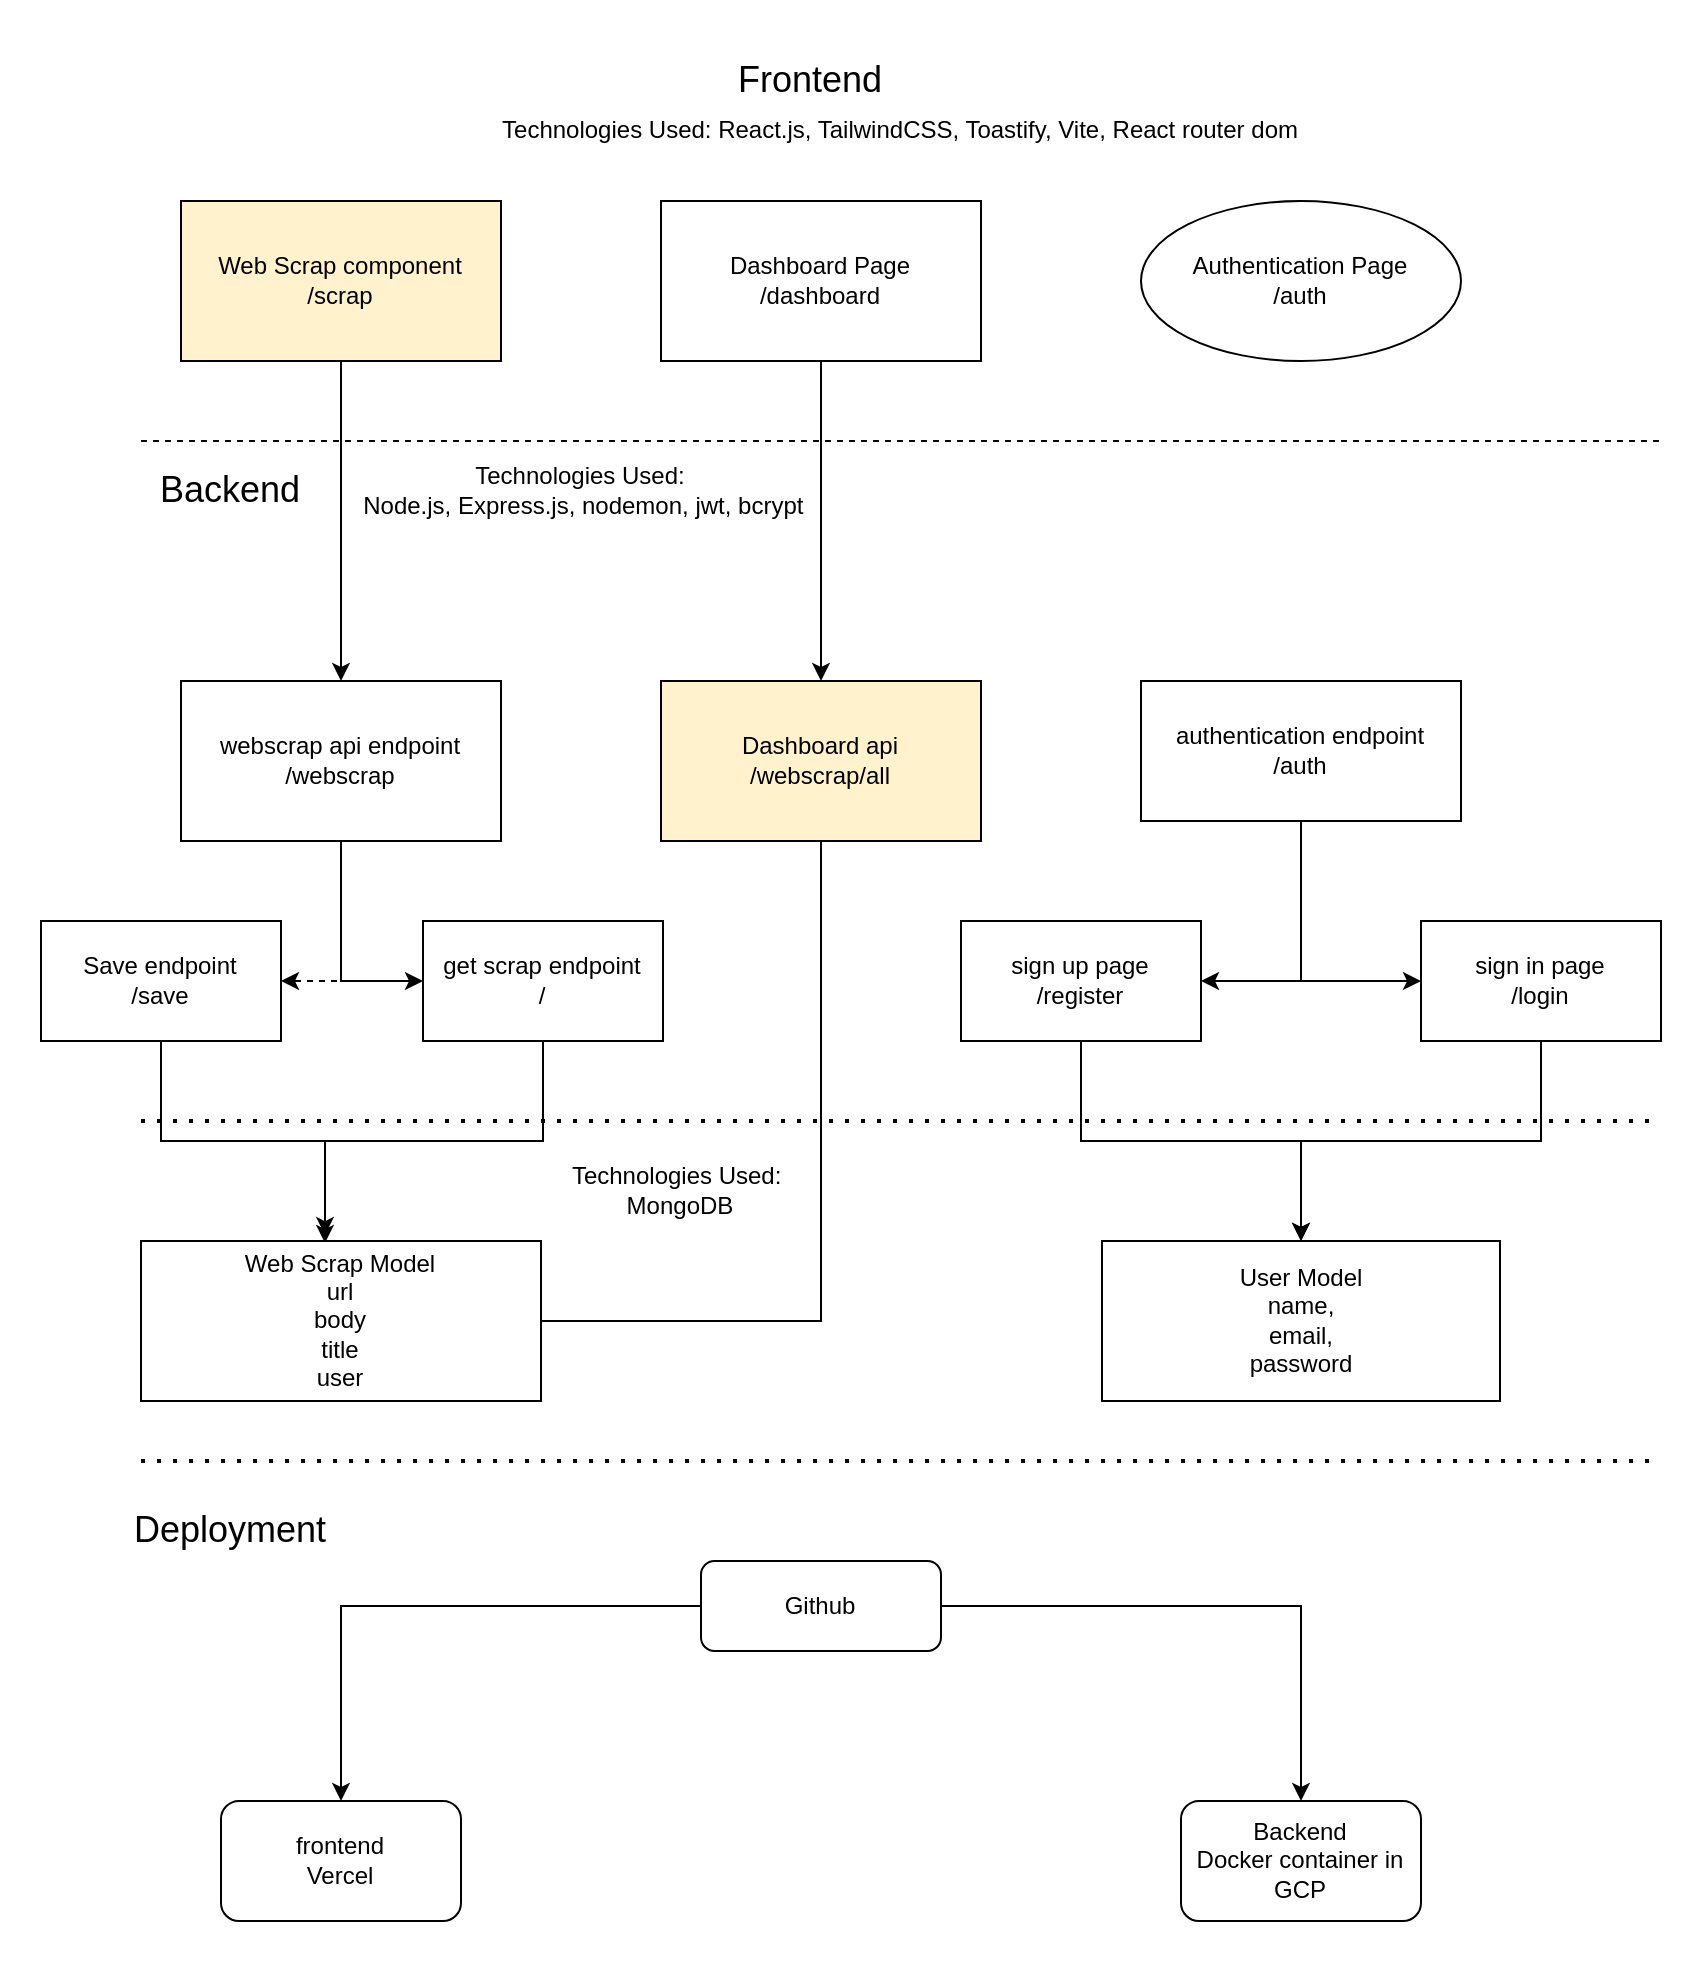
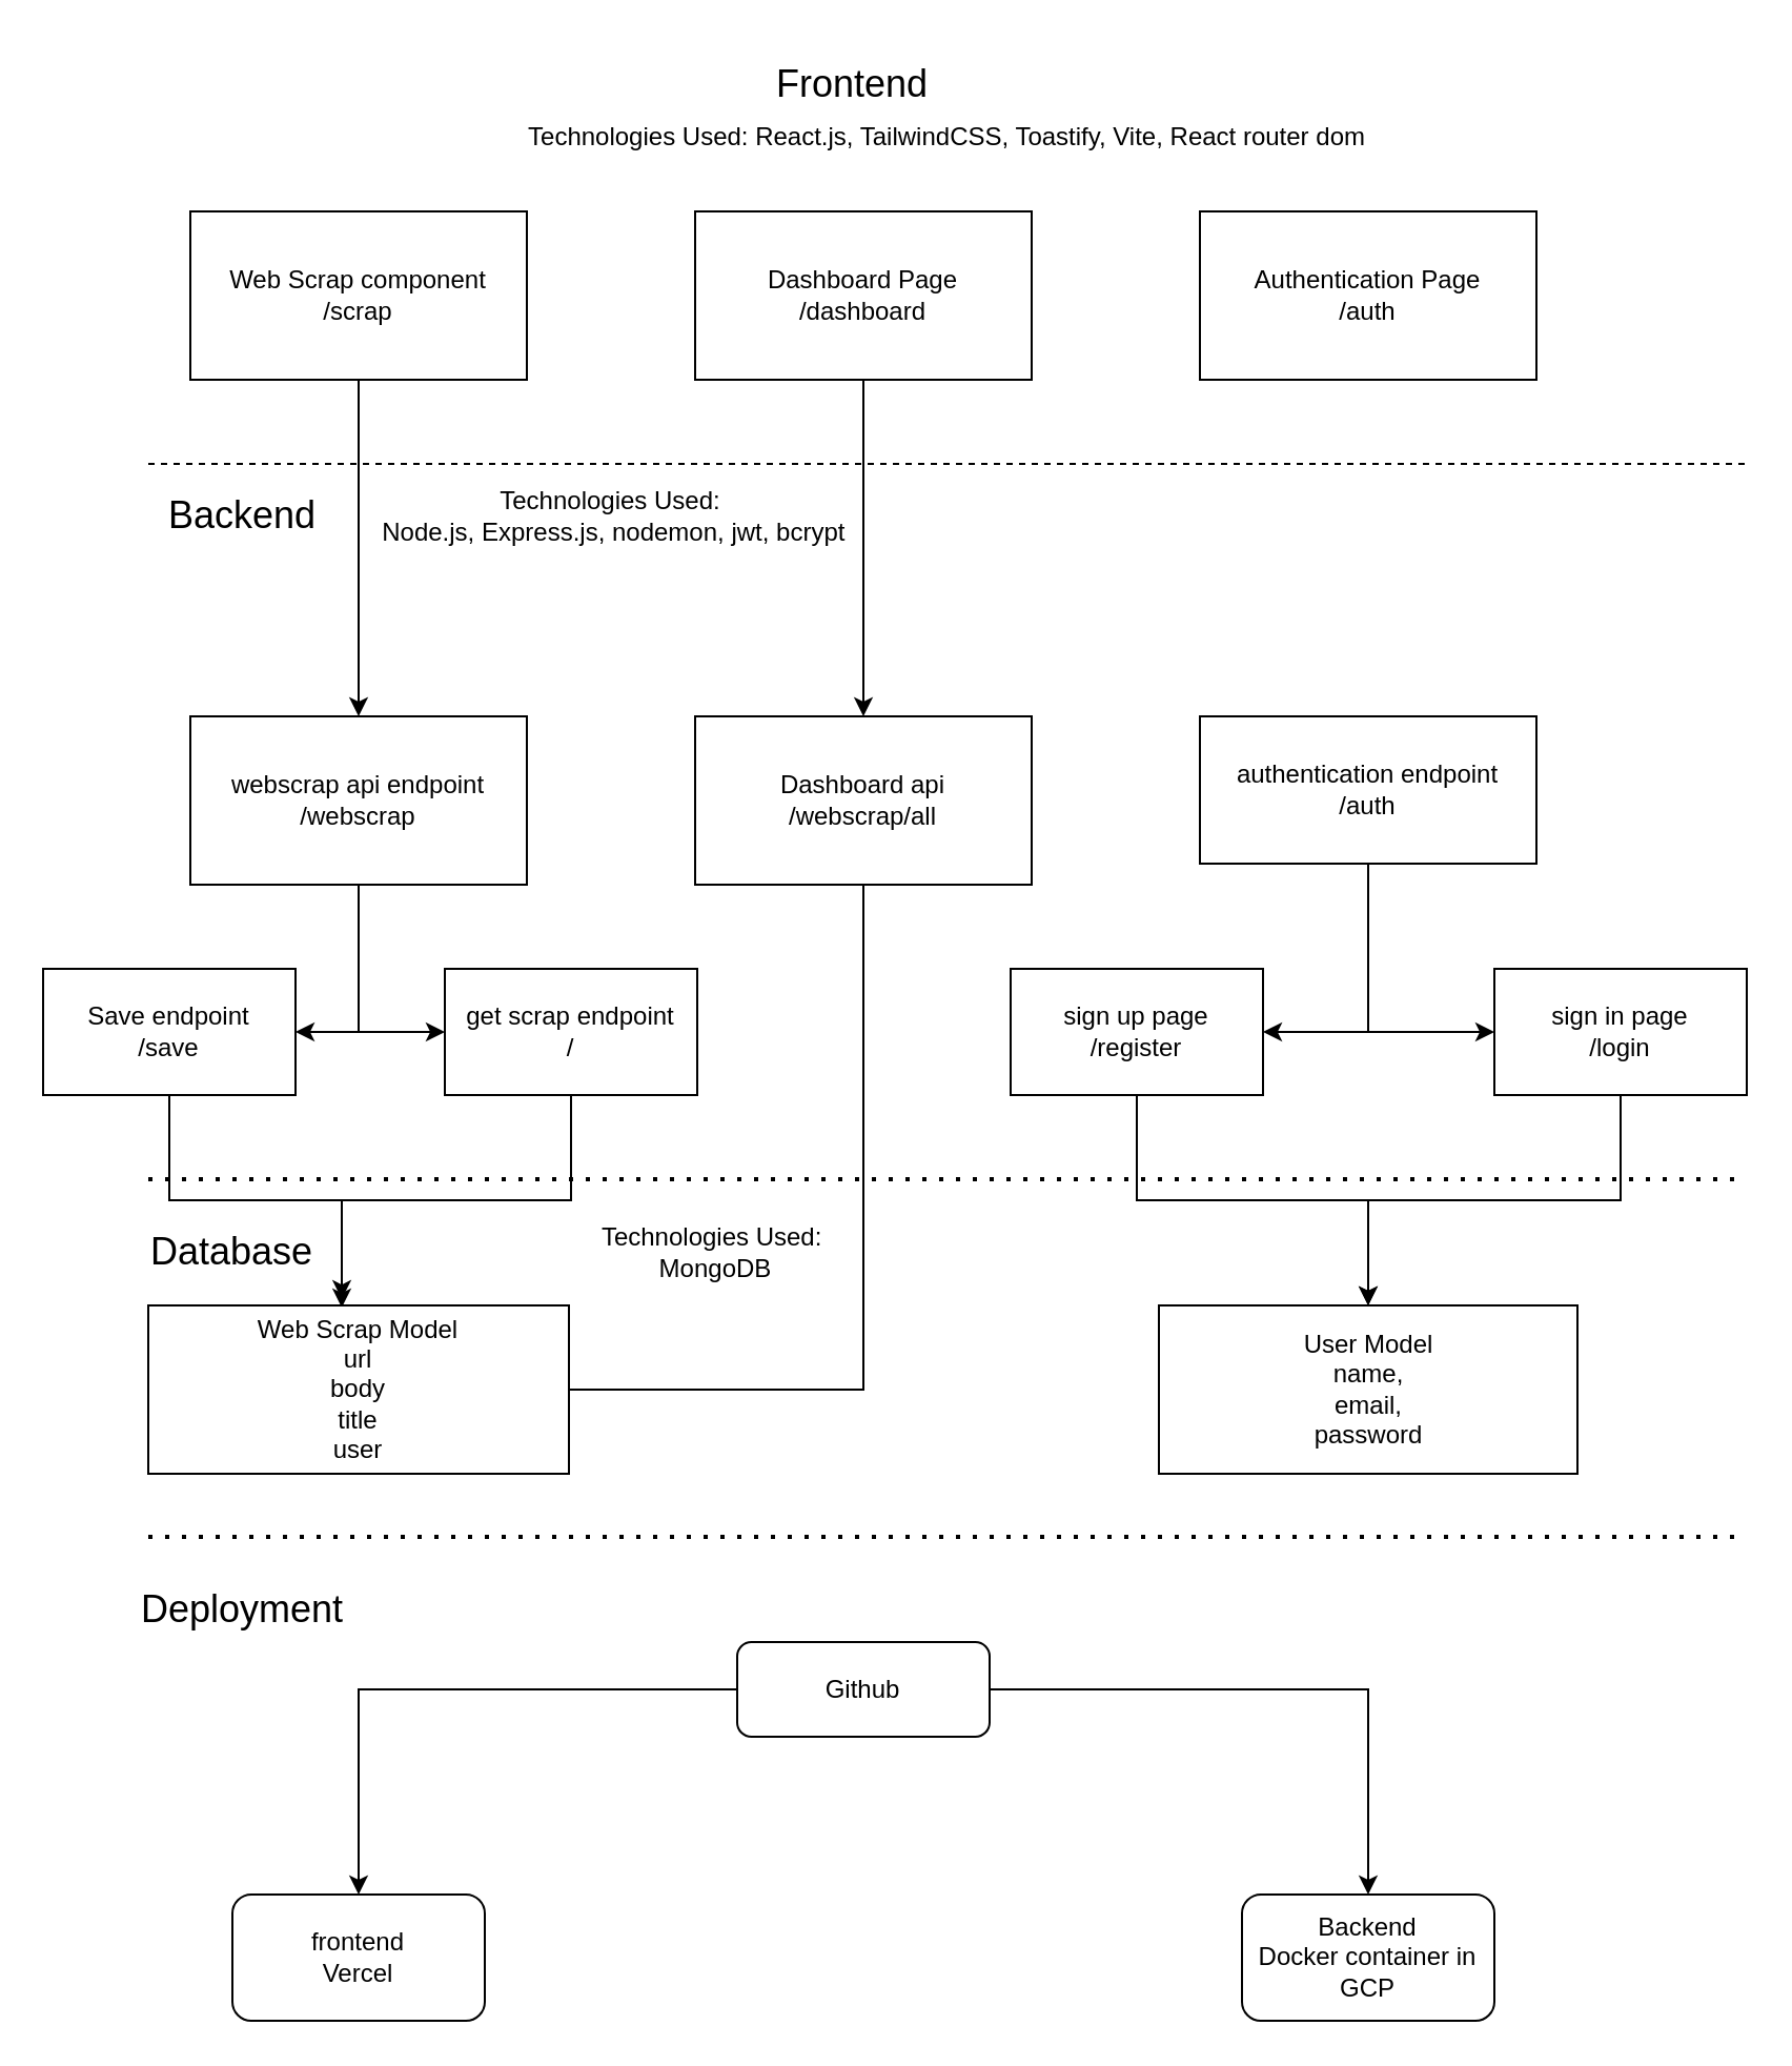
  <mxCell id="0" />
  <mxCell id="1" parent="0" />
  <mxCell id="2" style="edgeStyle=orthogonalEdgeStyle;rounded=0;orthogonalLoop=1;jettySize=auto;html=1;exitX=0.5;exitY=1;exitDx=0;exitDy=0;entryX=0.5;entryY=0;entryDx=0;entryDy=0;" edge="1" parent="1" source="3" target="12"><mxGeometry relative="1" as="geometry" /></mxCell>
- <mxCell id="3" value="Web Scrap component&lt;div&gt;/scrap&lt;/div&gt;" style="rounded=0;whiteSpace=wrap;html=1;fillColor=#fff2cc;" vertex="1" parent="1"><mxGeometry x="90" y="100" width="160" height="80" as="geometry" /></mxCell>
+ <mxCell id="3" value="Web Scrap component&lt;div&gt;/scrap&lt;/div&gt;" style="rounded=0;whiteSpace=wrap;html=1;" vertex="1" parent="1"><mxGeometry x="90" y="100" width="160" height="80" as="geometry" /></mxCell>
  <mxCell id="4" value="" style="endArrow=none;html=1;rounded=0;dashed=1;" edge="1" parent="1"><mxGeometry width="50" height="50" relative="1" as="geometry"><mxPoint x="70" y="220" as="sourcePoint" /><mxPoint x="830" y="220" as="targetPoint" /><Array as="points"><mxPoint x="450" y="220" /></Array></mxGeometry></mxCell>
  <mxCell id="5" style="edgeStyle=orthogonalEdgeStyle;rounded=0;orthogonalLoop=1;jettySize=auto;html=1;exitX=0.5;exitY=1;exitDx=0;exitDy=0;entryX=0.5;entryY=0;entryDx=0;entryDy=0;" edge="1" parent="1" source="6" target="14"><mxGeometry relative="1" as="geometry" /></mxCell>
  <mxCell id="6" value="Dashboard Page&lt;br&gt;/dashboard" style="rounded=0;whiteSpace=wrap;html=1;" vertex="1" parent="1"><mxGeometry x="330" y="100" width="160" height="80" as="geometry" /></mxCell>
- <mxCell id="7" value="Authentication Page&lt;div&gt;/auth&lt;/div&gt;" style="ellipse;whiteSpace=wrap;html=1;" vertex="1" parent="1"><mxGeometry x="570" y="100" width="160" height="80" as="geometry" /></mxCell>
+ <mxCell id="7" value="Authentication Page&lt;div&gt;/auth&lt;/div&gt;" style="rounded=0;whiteSpace=wrap;html=1;" vertex="1" parent="1"><mxGeometry x="570" y="100" width="160" height="80" as="geometry" /></mxCell>
  <mxCell id="8" value="&lt;font style=&quot;font-size: 18px;&quot;&gt;Frontend&lt;/font&gt;" style="text;html=1;align=center;verticalAlign=middle;whiteSpace=wrap;rounded=0;" vertex="1" parent="1"><mxGeometry x="330" y="20" width="150" height="40" as="geometry" /></mxCell>
  <mxCell id="9" value="Technologies Used: React.js, TailwindCSS, Toastify, Vite, React router dom" style="text;html=1;align=center;verticalAlign=middle;whiteSpace=wrap;rounded=0;" vertex="1" parent="1"><mxGeometry x="70" y="50" width="760" height="30" as="geometry" /></mxCell>
  <mxCell id="10" style="edgeStyle=orthogonalEdgeStyle;rounded=0;orthogonalLoop=1;jettySize=auto;html=1;exitX=0.5;exitY=1;exitDx=0;exitDy=0;entryX=0;entryY=0.5;entryDx=0;entryDy=0;" edge="1" parent="1" source="12" target="22"><mxGeometry relative="1" as="geometry" /></mxCell>
- <mxCell id="11" style="edgeStyle=orthogonalEdgeStyle;rounded=0;orthogonalLoop=1;jettySize=auto;html=1;exitX=0.5;exitY=1;exitDx=0;exitDy=0;entryX=1;entryY=0.5;entryDx=0;entryDy=0;dashed=1;" edge="1" parent="1" source="12" target="20"><mxGeometry relative="1" as="geometry" /></mxCell>
+ <mxCell id="11" style="edgeStyle=orthogonalEdgeStyle;rounded=0;orthogonalLoop=1;jettySize=auto;html=1;exitX=0.5;exitY=1;exitDx=0;exitDy=0;entryX=1;entryY=0.5;entryDx=0;entryDy=0;" edge="1" parent="1" source="12" target="20"><mxGeometry relative="1" as="geometry" /></mxCell>
  <mxCell id="12" value="webscrap api endpoint&lt;br&gt;/webscrap" style="rounded=0;whiteSpace=wrap;html=1;" vertex="1" parent="1"><mxGeometry x="90" y="340" width="160" height="80" as="geometry" /></mxCell>
  <mxCell id="13" style="edgeStyle=orthogonalEdgeStyle;rounded=0;orthogonalLoop=1;jettySize=auto;html=1;exitX=0.5;exitY=1;exitDx=0;exitDy=0;entryX=1;entryY=0.5;entryDx=0;entryDy=0;endArrow=none;" edge="1" parent="1" source="14" target="28"><mxGeometry relative="1" as="geometry" /></mxCell>
- <mxCell id="14" value="Dashboard api&lt;br&gt;/webscrap/all" style="rounded=0;whiteSpace=wrap;html=1;fillColor=#fff2cc;" vertex="1" parent="1"><mxGeometry x="330" y="340" width="160" height="80" as="geometry" /></mxCell>
+ <mxCell id="14" value="Dashboard api&lt;br&gt;/webscrap/all" style="rounded=0;whiteSpace=wrap;html=1;" vertex="1" parent="1"><mxGeometry x="330" y="340" width="160" height="80" as="geometry" /></mxCell>
  <mxCell id="15" style="edgeStyle=orthogonalEdgeStyle;rounded=0;orthogonalLoop=1;jettySize=auto;html=1;entryX=1;entryY=0.5;entryDx=0;entryDy=0;" edge="1" parent="1" source="17" target="24"><mxGeometry relative="1" as="geometry" /></mxCell>
  <mxCell id="16" style="edgeStyle=orthogonalEdgeStyle;rounded=0;orthogonalLoop=1;jettySize=auto;html=1;exitX=0.5;exitY=1;exitDx=0;exitDy=0;entryX=0;entryY=0.5;entryDx=0;entryDy=0;" edge="1" parent="1" source="17" target="26"><mxGeometry relative="1" as="geometry"><mxPoint x="700" y="490" as="targetPoint" /></mxGeometry></mxCell>
  <mxCell id="17" value="authentication endpoint&lt;br&gt;/auth" style="rounded=0;whiteSpace=wrap;html=1;" vertex="1" parent="1"><mxGeometry x="570" y="340" width="160" height="70" as="geometry" /></mxCell>
  <mxCell id="18" value="&lt;font style=&quot;font-size: 18px;&quot;&gt;Backend&lt;/font&gt;" style="text;html=1;align=center;verticalAlign=middle;whiteSpace=wrap;rounded=0;" vertex="1" parent="1"><mxGeometry x="40" y="225" width="150" height="40" as="geometry" /></mxCell>
  <mxCell id="19" value="Technologies Used:&lt;div&gt;&amp;nbsp;Node.js, Express.js, nodemon, jwt, bcrypt&lt;/div&gt;" style="text;html=1;align=center;verticalAlign=middle;whiteSpace=wrap;rounded=0;" vertex="1" parent="1"><mxGeometry x="170" y="230" width="240" height="30" as="geometry" /></mxCell>
  <mxCell id="20" value="Save endpoint&lt;br&gt;/save" style="rounded=0;whiteSpace=wrap;html=1;" vertex="1" parent="1"><mxGeometry x="20" y="460" width="120" height="60" as="geometry" /></mxCell>
  <mxCell id="21" style="edgeStyle=orthogonalEdgeStyle;rounded=0;orthogonalLoop=1;jettySize=auto;html=1;exitX=0.5;exitY=1;exitDx=0;exitDy=0;entryX=0.46;entryY=0.013;entryDx=0;entryDy=0;entryPerimeter=0;" edge="1" parent="1" source="22" target="28"><mxGeometry relative="1" as="geometry"><mxPoint x="170" y="700" as="targetPoint" /></mxGeometry></mxCell>
  <mxCell id="22" value="get scrap endpoint&lt;br&gt;/" style="rounded=0;whiteSpace=wrap;html=1;" vertex="1" parent="1"><mxGeometry x="211" y="460" width="120" height="60" as="geometry" /></mxCell>
  <mxCell id="23" style="edgeStyle=orthogonalEdgeStyle;rounded=0;orthogonalLoop=1;jettySize=auto;html=1;" edge="1" parent="1" source="24" target="27"><mxGeometry relative="1" as="geometry" /></mxCell>
  <mxCell id="24" value="sign up page&lt;div&gt;/register&lt;/div&gt;" style="whiteSpace=wrap;html=1;rounded=0;" vertex="1" parent="1"><mxGeometry x="480" y="460" width="120" height="60" as="geometry" /></mxCell>
  <mxCell id="25" style="edgeStyle=orthogonalEdgeStyle;rounded=0;orthogonalLoop=1;jettySize=auto;html=1;entryX=0.5;entryY=0;entryDx=0;entryDy=0;" edge="1" parent="1" source="26" target="27"><mxGeometry relative="1" as="geometry" /></mxCell>
  <mxCell id="26" value="sign in page&lt;br&gt;/login" style="whiteSpace=wrap;html=1;rounded=0;" vertex="1" parent="1"><mxGeometry x="710" y="460" width="120" height="60" as="geometry" /></mxCell>
  <mxCell id="27" value="User Model&lt;br&gt;name,&lt;div&gt;email,&lt;/div&gt;&lt;div&gt;password&lt;/div&gt;" style="rounded=0;whiteSpace=wrap;html=1;" vertex="1" parent="1"><mxGeometry x="550.5" y="620" width="199" height="80" as="geometry" /></mxCell>
  <mxCell id="28" value="Web Scrap Model&lt;br&gt;url&lt;br&gt;body&lt;br&gt;title&lt;br&gt;user" style="rounded=0;whiteSpace=wrap;html=1;" vertex="1" parent="1"><mxGeometry x="70" y="620" width="200" height="80" as="geometry" /></mxCell>
  <mxCell id="29" value="" style="endArrow=none;dashed=1;html=1;dashPattern=1 3;strokeWidth=2;rounded=0;" edge="1" parent="1"><mxGeometry width="50" height="50" relative="1" as="geometry"><mxPoint x="70" y="560" as="sourcePoint" /><mxPoint x="830" y="560" as="targetPoint" /></mxGeometry></mxCell>
+ <mxCell id="30" value="&lt;font style=&quot;font-size: 18px;&quot;&gt;Database&lt;/font&gt;" style="text;html=1;align=center;verticalAlign=middle;whiteSpace=wrap;rounded=0;" vertex="1" parent="1"><mxGeometry x="60" y="580" width="100" height="30" as="geometry" /></mxCell>
  <mxCell id="31" value="Technologies Used:&amp;nbsp;&lt;div&gt;MongoDB&lt;/div&gt;" style="text;html=1;align=center;verticalAlign=middle;whiteSpace=wrap;rounded=0;" vertex="1" parent="1"><mxGeometry x="220" y="580" width="240" height="30" as="geometry" /></mxCell>
  <mxCell id="32" style="edgeStyle=orthogonalEdgeStyle;rounded=0;orthogonalLoop=1;jettySize=auto;html=1;exitX=0.5;exitY=1;exitDx=0;exitDy=0;entryX=0.46;entryY=-0.037;entryDx=0;entryDy=0;entryPerimeter=0;" edge="1" parent="1" source="20" target="28"><mxGeometry relative="1" as="geometry" /></mxCell>
  <mxCell id="33" value="&lt;font style=&quot;font-size: 18px;&quot;&gt;Deployment&lt;/font&gt;" style="text;html=1;align=center;verticalAlign=middle;whiteSpace=wrap;rounded=0;" vertex="1" parent="1"><mxGeometry x="85" y="750" width="60" height="30" as="geometry" /></mxCell>
  <mxCell id="34" style="edgeStyle=orthogonalEdgeStyle;rounded=0;orthogonalLoop=1;jettySize=auto;html=1;entryX=0.5;entryY=0;entryDx=0;entryDy=0;" edge="1" parent="1" source="36" target="38"><mxGeometry relative="1" as="geometry" /></mxCell>
  <mxCell id="35" style="edgeStyle=orthogonalEdgeStyle;rounded=0;orthogonalLoop=1;jettySize=auto;html=1;entryX=0.5;entryY=0;entryDx=0;entryDy=0;" edge="1" parent="1" source="36" target="37"><mxGeometry relative="1" as="geometry" /></mxCell>
  <mxCell id="36" value="Github" style="rounded=1;whiteSpace=wrap;html=1;" vertex="1" parent="1"><mxGeometry x="350" y="780" width="120" height="45" as="geometry" /></mxCell>
  <mxCell id="37" value="Backend&lt;br&gt;Docker container in GCP" style="rounded=1;whiteSpace=wrap;html=1;" vertex="1" parent="1"><mxGeometry x="590" y="900" width="120" height="60" as="geometry" /></mxCell>
  <mxCell id="38" value="frontend&lt;br&gt;Vercel" style="rounded=1;whiteSpace=wrap;html=1;" vertex="1" parent="1"><mxGeometry x="110" y="900" width="120" height="60" as="geometry" /></mxCell>
  <mxCell id="39" value="" style="endArrow=none;dashed=1;html=1;dashPattern=1 3;strokeWidth=2;rounded=0;" edge="1" parent="1"><mxGeometry width="50" height="50" relative="1" as="geometry"><mxPoint x="70" y="730" as="sourcePoint" /><mxPoint x="830" y="730" as="targetPoint" /></mxGeometry></mxCell>
